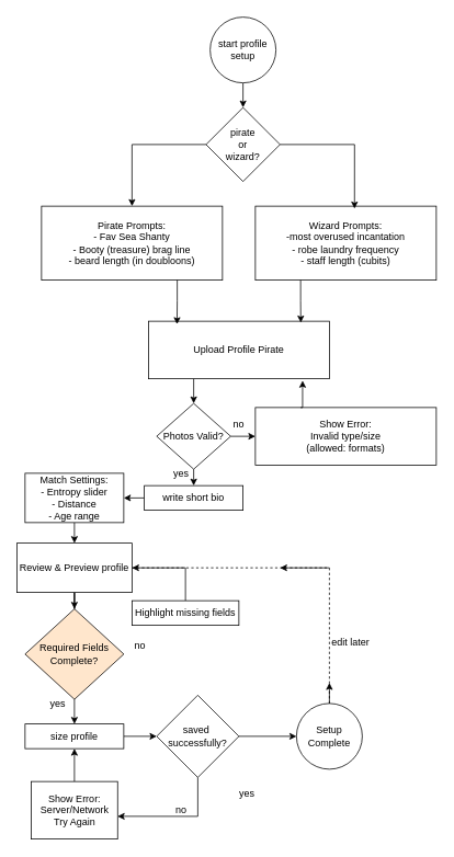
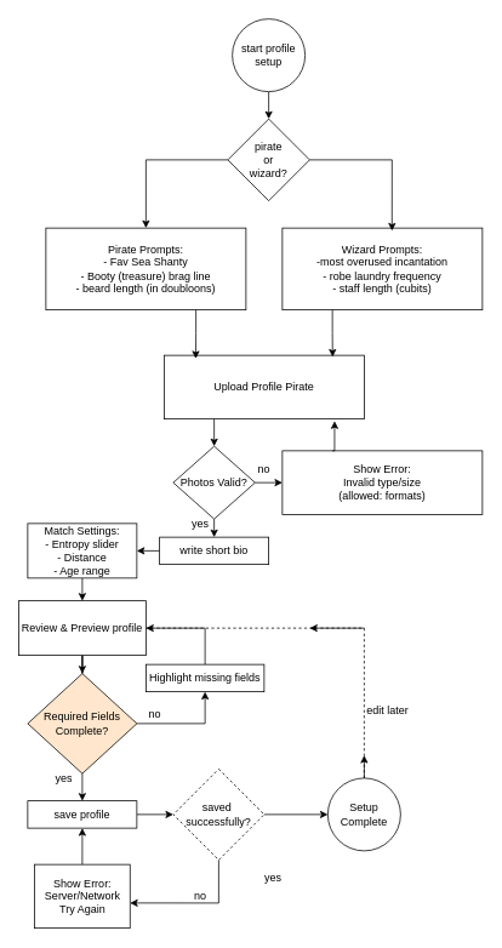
  <mxCell id="0" />
  <mxCell id="1" parent="0" />
  <mxCell id="2" style="edgeStyle=orthogonalEdgeStyle;rounded=0;orthogonalLoop=1;jettySize=auto;html=1;exitX=0.5;exitY=1;exitDx=0;exitDy=0;entryX=0.5;entryY=0;entryDx=0;entryDy=0;" edge="1" parent="1" source="3" target="5"><mxGeometry relative="1" as="geometry" /></mxCell>
  <mxCell id="3" value="&lt;div&gt;start profile&lt;/div&gt;&lt;div&gt;setup&lt;/div&gt;" style="ellipse;whiteSpace=wrap;html=1;aspect=fixed;" vertex="1" parent="1"><mxGeometry x="255" y="20" width="80" height="80" as="geometry" /></mxCell>
  <mxCell id="4" style="edgeStyle=orthogonalEdgeStyle;rounded=0;orthogonalLoop=1;jettySize=auto;html=1;exitX=0;exitY=0.5;exitDx=0;exitDy=0;entryX=0.5;entryY=0;entryDx=0;entryDy=0;" edge="1" parent="1" source="5" target="6"><mxGeometry relative="1" as="geometry" /></mxCell>
  <mxCell id="5" value="&lt;div&gt;pirate&lt;/div&gt;&lt;div&gt;or&lt;/div&gt;&lt;div&gt;wizard?&lt;/div&gt;" style="rhombus;whiteSpace=wrap;html=1;" vertex="1" parent="1"><mxGeometry x="250" y="130" width="90" height="90" as="geometry" /></mxCell>
  <mxCell id="6" value="&lt;div&gt;Pirate Prompts:&lt;/div&gt;&lt;div&gt;- Fav Sea Shanty&lt;/div&gt;&lt;div&gt;- Booty (treasure) brag line&lt;/div&gt;&lt;div&gt;- beard length (in doubloons)&lt;/div&gt;" style="rounded=0;whiteSpace=wrap;html=1;" vertex="1" parent="1"><mxGeometry x="50" y="250" width="220" height="90" as="geometry" /></mxCell>
  <mxCell id="7" value="&lt;div&gt;Wizard Prompts:&lt;/div&gt;&lt;div&gt;-most overused incantation&lt;/div&gt;&lt;div&gt;- robe laundry frequency&lt;/div&gt;&lt;div&gt;- staff length (cubits)&lt;/div&gt;" style="rounded=0;whiteSpace=wrap;html=1;" vertex="1" parent="1"><mxGeometry x="310" y="250" width="220" height="90" as="geometry" /></mxCell>
  <mxCell id="8" style="edgeStyle=orthogonalEdgeStyle;rounded=0;orthogonalLoop=1;jettySize=auto;html=1;exitX=1;exitY=0.5;exitDx=0;exitDy=0;entryX=0.548;entryY=0.033;entryDx=0;entryDy=0;entryPerimeter=0;" edge="1" parent="1" source="5" target="7"><mxGeometry relative="1" as="geometry" /></mxCell>
  <mxCell id="9" style="edgeStyle=orthogonalEdgeStyle;rounded=0;orthogonalLoop=1;jettySize=auto;html=1;exitX=0.25;exitY=1;exitDx=0;exitDy=0;entryX=0.5;entryY=0;entryDx=0;entryDy=0;" edge="1" parent="1" source="10" target="15"><mxGeometry relative="1" as="geometry" /></mxCell>
  <mxCell id="10" value="Upload Profile Pirate" style="rounded=0;whiteSpace=wrap;html=1;" vertex="1" parent="1"><mxGeometry x="180" y="390" width="220" height="70" as="geometry" /></mxCell>
  <mxCell id="11" style="edgeStyle=orthogonalEdgeStyle;rounded=0;orthogonalLoop=1;jettySize=auto;html=1;exitX=0.75;exitY=1;exitDx=0;exitDy=0;entryX=0.158;entryY=0.052;entryDx=0;entryDy=0;entryPerimeter=0;" edge="1" parent="1" source="6" target="10"><mxGeometry relative="1" as="geometry" /></mxCell>
  <mxCell id="12" style="edgeStyle=orthogonalEdgeStyle;rounded=0;orthogonalLoop=1;jettySize=auto;html=1;exitX=0.25;exitY=1;exitDx=0;exitDy=0;entryX=0.842;entryY=0.024;entryDx=0;entryDy=0;entryPerimeter=0;" edge="1" parent="1" source="7" target="10"><mxGeometry relative="1" as="geometry" /></mxCell>
  <mxCell id="13" style="edgeStyle=orthogonalEdgeStyle;rounded=0;orthogonalLoop=1;jettySize=auto;html=1;exitX=1;exitY=0.5;exitDx=0;exitDy=0;entryX=0;entryY=0.5;entryDx=0;entryDy=0;" edge="1" parent="1" source="15" target="16"><mxGeometry relative="1" as="geometry" /></mxCell>
  <mxCell id="14" style="edgeStyle=orthogonalEdgeStyle;rounded=0;orthogonalLoop=1;jettySize=auto;html=1;exitX=0.5;exitY=1;exitDx=0;exitDy=0;entryX=0.5;entryY=0;entryDx=0;entryDy=0;" edge="1" parent="1" source="15" target="20"><mxGeometry relative="1" as="geometry" /></mxCell>
  <mxCell id="15" value="Photos Valid?" style="rhombus;whiteSpace=wrap;html=1;" vertex="1" parent="1"><mxGeometry x="190" y="490" width="90" height="80" as="geometry" /></mxCell>
  <mxCell id="16" value="&lt;div&gt;Show Error:&lt;/div&gt;&lt;div&gt;Invalid type/size&lt;/div&gt;&lt;div&gt;(allowed: formats)&lt;/div&gt;" style="rounded=0;whiteSpace=wrap;html=1;" vertex="1" parent="1"><mxGeometry x="310" y="495" width="220" height="70" as="geometry" /></mxCell>
  <mxCell id="17" style="edgeStyle=orthogonalEdgeStyle;rounded=0;orthogonalLoop=1;jettySize=auto;html=1;exitX=0.25;exitY=0;exitDx=0;exitDy=0;entryX=0.852;entryY=1.033;entryDx=0;entryDy=0;entryPerimeter=0;" edge="1" parent="1" source="16" target="10"><mxGeometry relative="1" as="geometry" /></mxCell>
  <mxCell id="18" value="no" style="text;html=1;align=center;verticalAlign=middle;whiteSpace=wrap;rounded=0;" vertex="1" parent="1"><mxGeometry x="260" y="500" width="60" height="30" as="geometry" /></mxCell>
  <mxCell id="19" style="edgeStyle=orthogonalEdgeStyle;rounded=0;orthogonalLoop=1;jettySize=auto;html=1;exitX=0;exitY=0.5;exitDx=0;exitDy=0;entryX=1;entryY=0.5;entryDx=0;entryDy=0;" edge="1" parent="1" source="20" target="22"><mxGeometry relative="1" as="geometry" /></mxCell>
  <mxCell id="20" value="write short bio" style="rounded=0;whiteSpace=wrap;html=1;" vertex="1" parent="1"><mxGeometry x="175" y="590" width="120" height="30" as="geometry" /></mxCell>
  <mxCell id="21" style="edgeStyle=orthogonalEdgeStyle;rounded=0;orthogonalLoop=1;jettySize=auto;html=1;exitX=0.5;exitY=1;exitDx=0;exitDy=0;entryX=0.5;entryY=0;entryDx=0;entryDy=0;" edge="1" parent="1" source="22" target="24"><mxGeometry relative="1" as="geometry" /></mxCell>
  <mxCell id="22" value="&lt;div&gt;Match Settings:&lt;/div&gt;&lt;div&gt;- Entropy slider&lt;/div&gt;&lt;div&gt;- Distance&lt;/div&gt;&lt;div&gt;- Age range&lt;/div&gt;" style="rounded=0;whiteSpace=wrap;html=1;" vertex="1" parent="1"><mxGeometry x="30" y="575" width="120" height="60" as="geometry" /></mxCell>
  <mxCell id="23" style="edgeStyle=orthogonalEdgeStyle;rounded=0;orthogonalLoop=1;jettySize=auto;html=1;exitX=0.5;exitY=1;exitDx=0;exitDy=0;" edge="1" parent="1" source="24" target="27"><mxGeometry relative="1" as="geometry" /></mxCell>
  <mxCell id="24" value="Review &amp;amp; Preview profile" style="rounded=0;whiteSpace=wrap;html=1;" vertex="1" parent="1"><mxGeometry x="20" y="660" width="140" height="60" as="geometry" /></mxCell>
+ <mxCell id="25" style="edgeStyle=orthogonalEdgeStyle;rounded=0;orthogonalLoop=1;jettySize=auto;html=1;exitX=1;exitY=0.5;exitDx=0;exitDy=0;entryX=0.5;entryY=1;entryDx=0;entryDy=0;" edge="1" parent="1" source="27" target="29"><mxGeometry relative="1" as="geometry" /></mxCell>
  <mxCell id="26" style="edgeStyle=orthogonalEdgeStyle;rounded=0;orthogonalLoop=1;jettySize=auto;html=1;exitX=0.5;exitY=1;exitDx=0;exitDy=0;entryX=0.5;entryY=0;entryDx=0;entryDy=0;" edge="1" parent="1" source="27" target="34"><mxGeometry relative="1" as="geometry" /></mxCell>
  <mxCell id="27" value="Required Fields Complete?" style="rhombus;whiteSpace=wrap;html=1;fillColor=#ffe6cc;" vertex="1" parent="1"><mxGeometry x="30" y="740" width="120" height="110" as="geometry" /></mxCell>
  <mxCell id="28" style="edgeStyle=orthogonalEdgeStyle;rounded=0;orthogonalLoop=1;jettySize=auto;html=1;exitX=0.5;exitY=0;exitDx=0;exitDy=0;entryX=1;entryY=0.5;entryDx=0;entryDy=0;" edge="1" parent="1" source="29" target="24"><mxGeometry relative="1" as="geometry" /></mxCell>
  <mxCell id="29" value="Highlight missing fields" style="rounded=0;whiteSpace=wrap;html=1;" vertex="1" parent="1"><mxGeometry x="160" y="730" width="130" height="30" as="geometry" /></mxCell>
  <mxCell id="30" value="yes" style="text;html=1;align=center;verticalAlign=middle;whiteSpace=wrap;rounded=0;" vertex="1" parent="1"><mxGeometry x="40" y="840" width="60" height="30" as="geometry" /></mxCell>
  <mxCell id="31" value="yes" style="text;html=1;align=center;verticalAlign=middle;whiteSpace=wrap;rounded=0;" vertex="1" parent="1"><mxGeometry x="190" y="560" width="60" height="30" as="geometry" /></mxCell>
  <mxCell id="32" value="no" style="text;html=1;align=center;verticalAlign=middle;whiteSpace=wrap;rounded=0;" vertex="1" parent="1"><mxGeometry x="140" y="770" width="60" height="30" as="geometry" /></mxCell>
  <mxCell id="33" style="edgeStyle=orthogonalEdgeStyle;rounded=0;orthogonalLoop=1;jettySize=auto;html=1;exitX=1;exitY=0.5;exitDx=0;exitDy=0;entryX=0;entryY=0.5;entryDx=0;entryDy=0;" edge="1" parent="1" source="34" target="36"><mxGeometry relative="1" as="geometry" /></mxCell>
- <mxCell id="34" value="size profile" style="rounded=0;whiteSpace=wrap;html=1;" vertex="1" parent="1"><mxGeometry x="30" y="880" width="120" height="30" as="geometry" /></mxCell>
+ <mxCell id="34" value="save profile" style="rounded=0;whiteSpace=wrap;html=1;" vertex="1" parent="1"><mxGeometry x="30" y="880" width="120" height="30" as="geometry" /></mxCell>
  <mxCell id="35" style="edgeStyle=orthogonalEdgeStyle;rounded=0;orthogonalLoop=1;jettySize=auto;html=1;exitX=1;exitY=0.5;exitDx=0;exitDy=0;entryX=0;entryY=0.5;entryDx=0;entryDy=0;" edge="1" parent="1" source="36" target="43"><mxGeometry relative="1" as="geometry" /></mxCell>
- <mxCell id="36" value="&lt;div&gt;saved&amp;nbsp;&lt;/div&gt;&lt;div&gt;successfully?&lt;/div&gt;" style="rhombus;whiteSpace=wrap;html=1;" vertex="1" parent="1"><mxGeometry x="190" y="845" width="100" height="100" as="geometry" /></mxCell>
+ <mxCell id="36" value="&lt;div&gt;saved&amp;nbsp;&lt;/div&gt;&lt;div&gt;successfully?&lt;/div&gt;" style="rhombus;whiteSpace=wrap;html=1;dashed=1;" vertex="1" parent="1"><mxGeometry x="190" y="845" width="100" height="100" as="geometry" /></mxCell>
  <mxCell id="37" style="edgeStyle=orthogonalEdgeStyle;rounded=0;orthogonalLoop=1;jettySize=auto;html=1;exitX=0.5;exitY=0;exitDx=0;exitDy=0;entryX=0.5;entryY=1;entryDx=0;entryDy=0;" edge="1" parent="1" source="38" target="34"><mxGeometry relative="1" as="geometry" /></mxCell>
  <mxCell id="38" value="&lt;div&gt;Show Error:&lt;/div&gt;&lt;div&gt;Server/Network&lt;/div&gt;&lt;div&gt;Try Again&lt;/div&gt;" style="rounded=0;whiteSpace=wrap;html=1;" vertex="1" parent="1"><mxGeometry x="37.5" y="950" width="105" height="70" as="geometry" /></mxCell>
  <mxCell id="39" style="edgeStyle=orthogonalEdgeStyle;rounded=0;orthogonalLoop=1;jettySize=auto;html=1;exitX=0.5;exitY=1;exitDx=0;exitDy=0;entryX=1;entryY=0.605;entryDx=0;entryDy=0;entryPerimeter=0;" edge="1" parent="1" source="36" target="38"><mxGeometry relative="1" as="geometry" /></mxCell>
  <mxCell id="40" value="yes" style="text;html=1;align=center;verticalAlign=middle;whiteSpace=wrap;rounded=0;" vertex="1" parent="1"><mxGeometry x="270" y="950" width="60" height="30" as="geometry" /></mxCell>
  <mxCell id="41" value="no" style="text;html=1;align=center;verticalAlign=middle;whiteSpace=wrap;rounded=0;" vertex="1" parent="1"><mxGeometry x="190" y="970" width="60" height="30" as="geometry" /></mxCell>
  <mxCell id="42" style="endArrow=none;dashed=1;html=1;rounded=0;" edge="1" parent="1" source="43" target="24"><mxGeometry relative="1" as="geometry"><Array as="points"><mxPoint x="400" y="690" /></Array></mxGeometry></mxCell>
  <mxCell id="43" value="Setup Complete" style="ellipse;whiteSpace=wrap;html=1;aspect=fixed;" vertex="1" parent="1"><mxGeometry x="360" y="855" width="80" height="80" as="geometry" /></mxCell>
  <mxCell id="44" value="" style="endArrow=classic;html=1;rounded=0;" edge="1" parent="1"><mxGeometry width="50" height="50" relative="1" as="geometry"><mxPoint x="400" y="690" as="sourcePoint" /><mxPoint x="340" y="690" as="targetPoint" /></mxGeometry></mxCell>
  <mxCell id="45" value="" style="endArrow=classic;html=1;rounded=0;" edge="1" parent="1"><mxGeometry width="50" height="50" relative="1" as="geometry"><mxPoint x="400" y="855" as="sourcePoint" /><mxPoint x="400" y="830" as="targetPoint" /></mxGeometry></mxCell>
  <mxCell id="46" value="edit later" style="text;html=1;align=center;verticalAlign=middle;whiteSpace=wrap;rounded=0;" vertex="1" parent="1"><mxGeometry x="396" y="766" width="60" height="30" as="geometry" /></mxCell>
